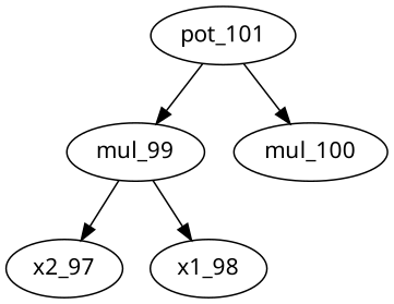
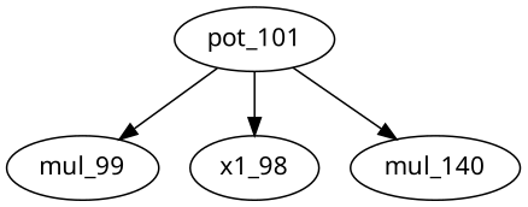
  digraph {
    fontname="Noto Sans"
    node [fontname="Noto Sans"]
    edge [fontname="Noto Sans"]
    mul_99
-   x2_97
    x1_98
    pot_101
-   mul_100
-   mul_99 -> x2_97
-   mul_99 -> x1_98
+   mul_100 [label=mul_140]
+   pot_101 -> x1_98
    pot_101 -> mul_99
    pot_101 -> mul_100
  }
